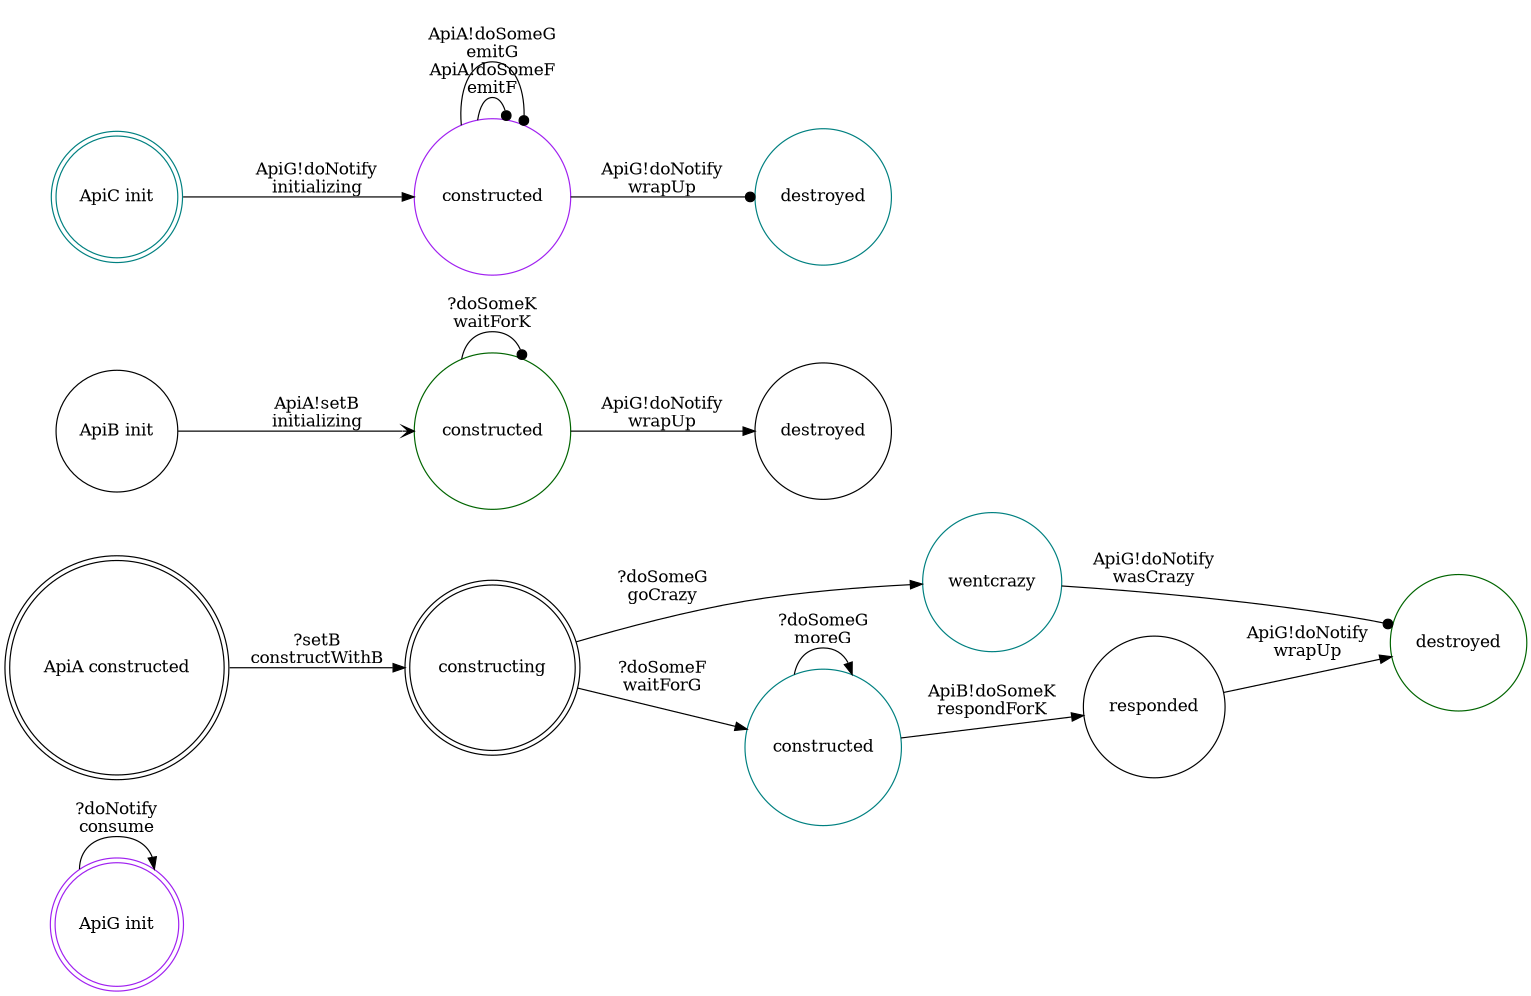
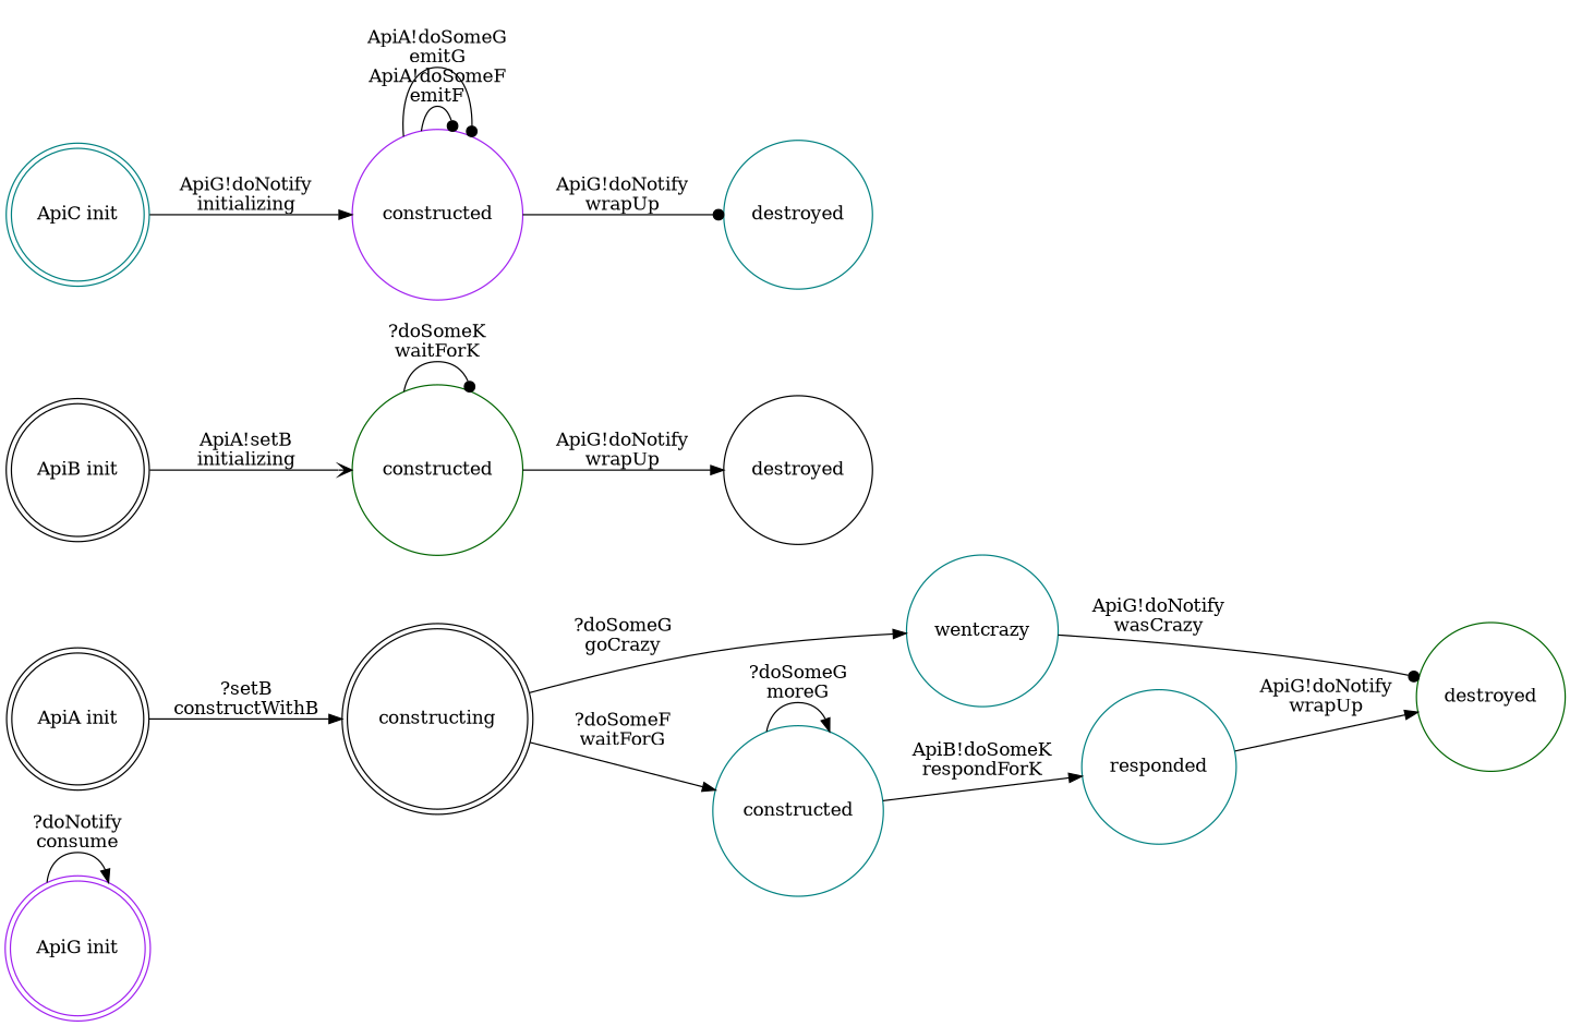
  digraph {
    rankdir=LR
    node [color=black shape=circle]
    edge [arrowhead=normal]
    n1 [color=purple label="ApiG init" shape=doublecircle]
    n2 [label=constructing shape=doublecircle]
    n3 [color=teal label=wentcrazy]
    n4 [color=teal label=constructed]
    n5 [color=darkgreen label=destroyed]
-   n6 [label=responded]
-   n7 [label="ApiA constructed" shape=doublecircle]
+   n6 [color=teal label=responded]
+   n7 [label="ApiA init" shape=doublecircle]
    n8 [label=destroyed]
-   n9 [label="ApiB init"]
+   n9 [label="ApiB init" shape=doublecircle]
    n10 [color=darkgreen label=constructed]
    n11 [color=teal label=destroyed]
    n12 [color=teal label="ApiC init" shape=doublecircle]
    n13 [color=purple label=constructed]
    n1 -> n1 [label="?doNotify\nconsume"]
    n2 -> n3 [label="?doSomeG\ngoCrazy"]
    n2 -> n4 [label="?doSomeF\nwaitForG"]
    n3 -> n5 [arrowhead=dot label="ApiG!doNotify\nwasCrazy"]
    n4 -> n4 [label="?doSomeG\nmoreG"]
    n4 -> n6 [label="ApiB!doSomeK\nrespondForK"]
    n6 -> n5 [label="ApiG!doNotify\nwrapUp"]
    n7 -> n2 [label="?setB\nconstructWithB"]
    n9 -> n10 [arrowhead=vee label="ApiA!setB\ninitializing"]
    n10 -> n8 [label="ApiG!doNotify\nwrapUp"]
    n10 -> n10 [arrowhead=dot label="?doSomeK\nwaitForK"]
    n12 -> n13 [label="ApiG!doNotify\ninitializing"]
    n13 -> n11 [arrowhead=dot label="ApiG!doNotify\nwrapUp"]
    n13 -> n13 [arrowhead=dot label="ApiA!doSomeF\nemitF"]
    n13 -> n13 [arrowhead=dot label="ApiA!doSomeG\nemitG"]
  }
